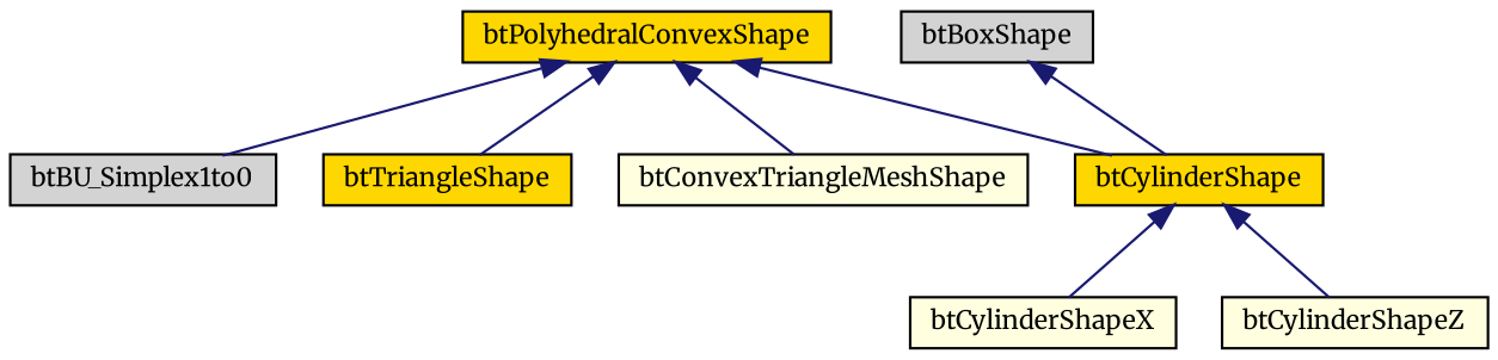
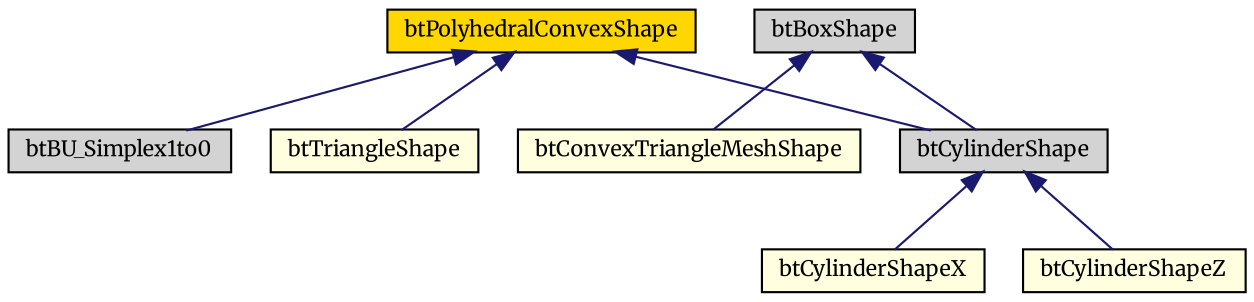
  digraph {
    fontname=Merriweather
    node [color=black fillcolor=lightgrey fontname=Merriweather fontsize=10 shape=record style=filled]
    edge [color=midnightblue dir=back fontname=Merriweather fontsize=10 labelfontname=Helvetica labelfontsize=10 style=solid]
    n1 [fillcolor=gold fontcolor=black height=0.2 label=btPolyhedralConvexShape width=0.4]
    n2 [height=0.2 label=btBU_Simplex1to0 width=0.4]
    n3 [fillcolor=lightyellow height=0.2 label=btConvexTriangleMeshShape width=0.4]
-   n4 [fillcolor=gold height=0.2 label=btTriangleShape width=0.4]
-   n5 [fillcolor=gold height=0.2 label=btCylinderShape width=0.4]
+   n4 [fillcolor=lightyellow height=0.2 label=btTriangleShape width=0.4]
+   n5 [height=0.2 label=btCylinderShape width=0.4]
    n6 [height=0.2 label=btBoxShape width=0.4]
    n7 [fillcolor=lightyellow height=0.2 label=btCylinderShapeX width=0.4]
    n8 [fillcolor=lightyellow height=0.2 label=btCylinderShapeZ width=0.4]
    n1 -> n2
-   n1 -> n3
+   n6 -> n3
    n1 -> n4
    n1 -> n5
    n5 -> n7
    n5 -> n8
    n6 -> n5
  }
